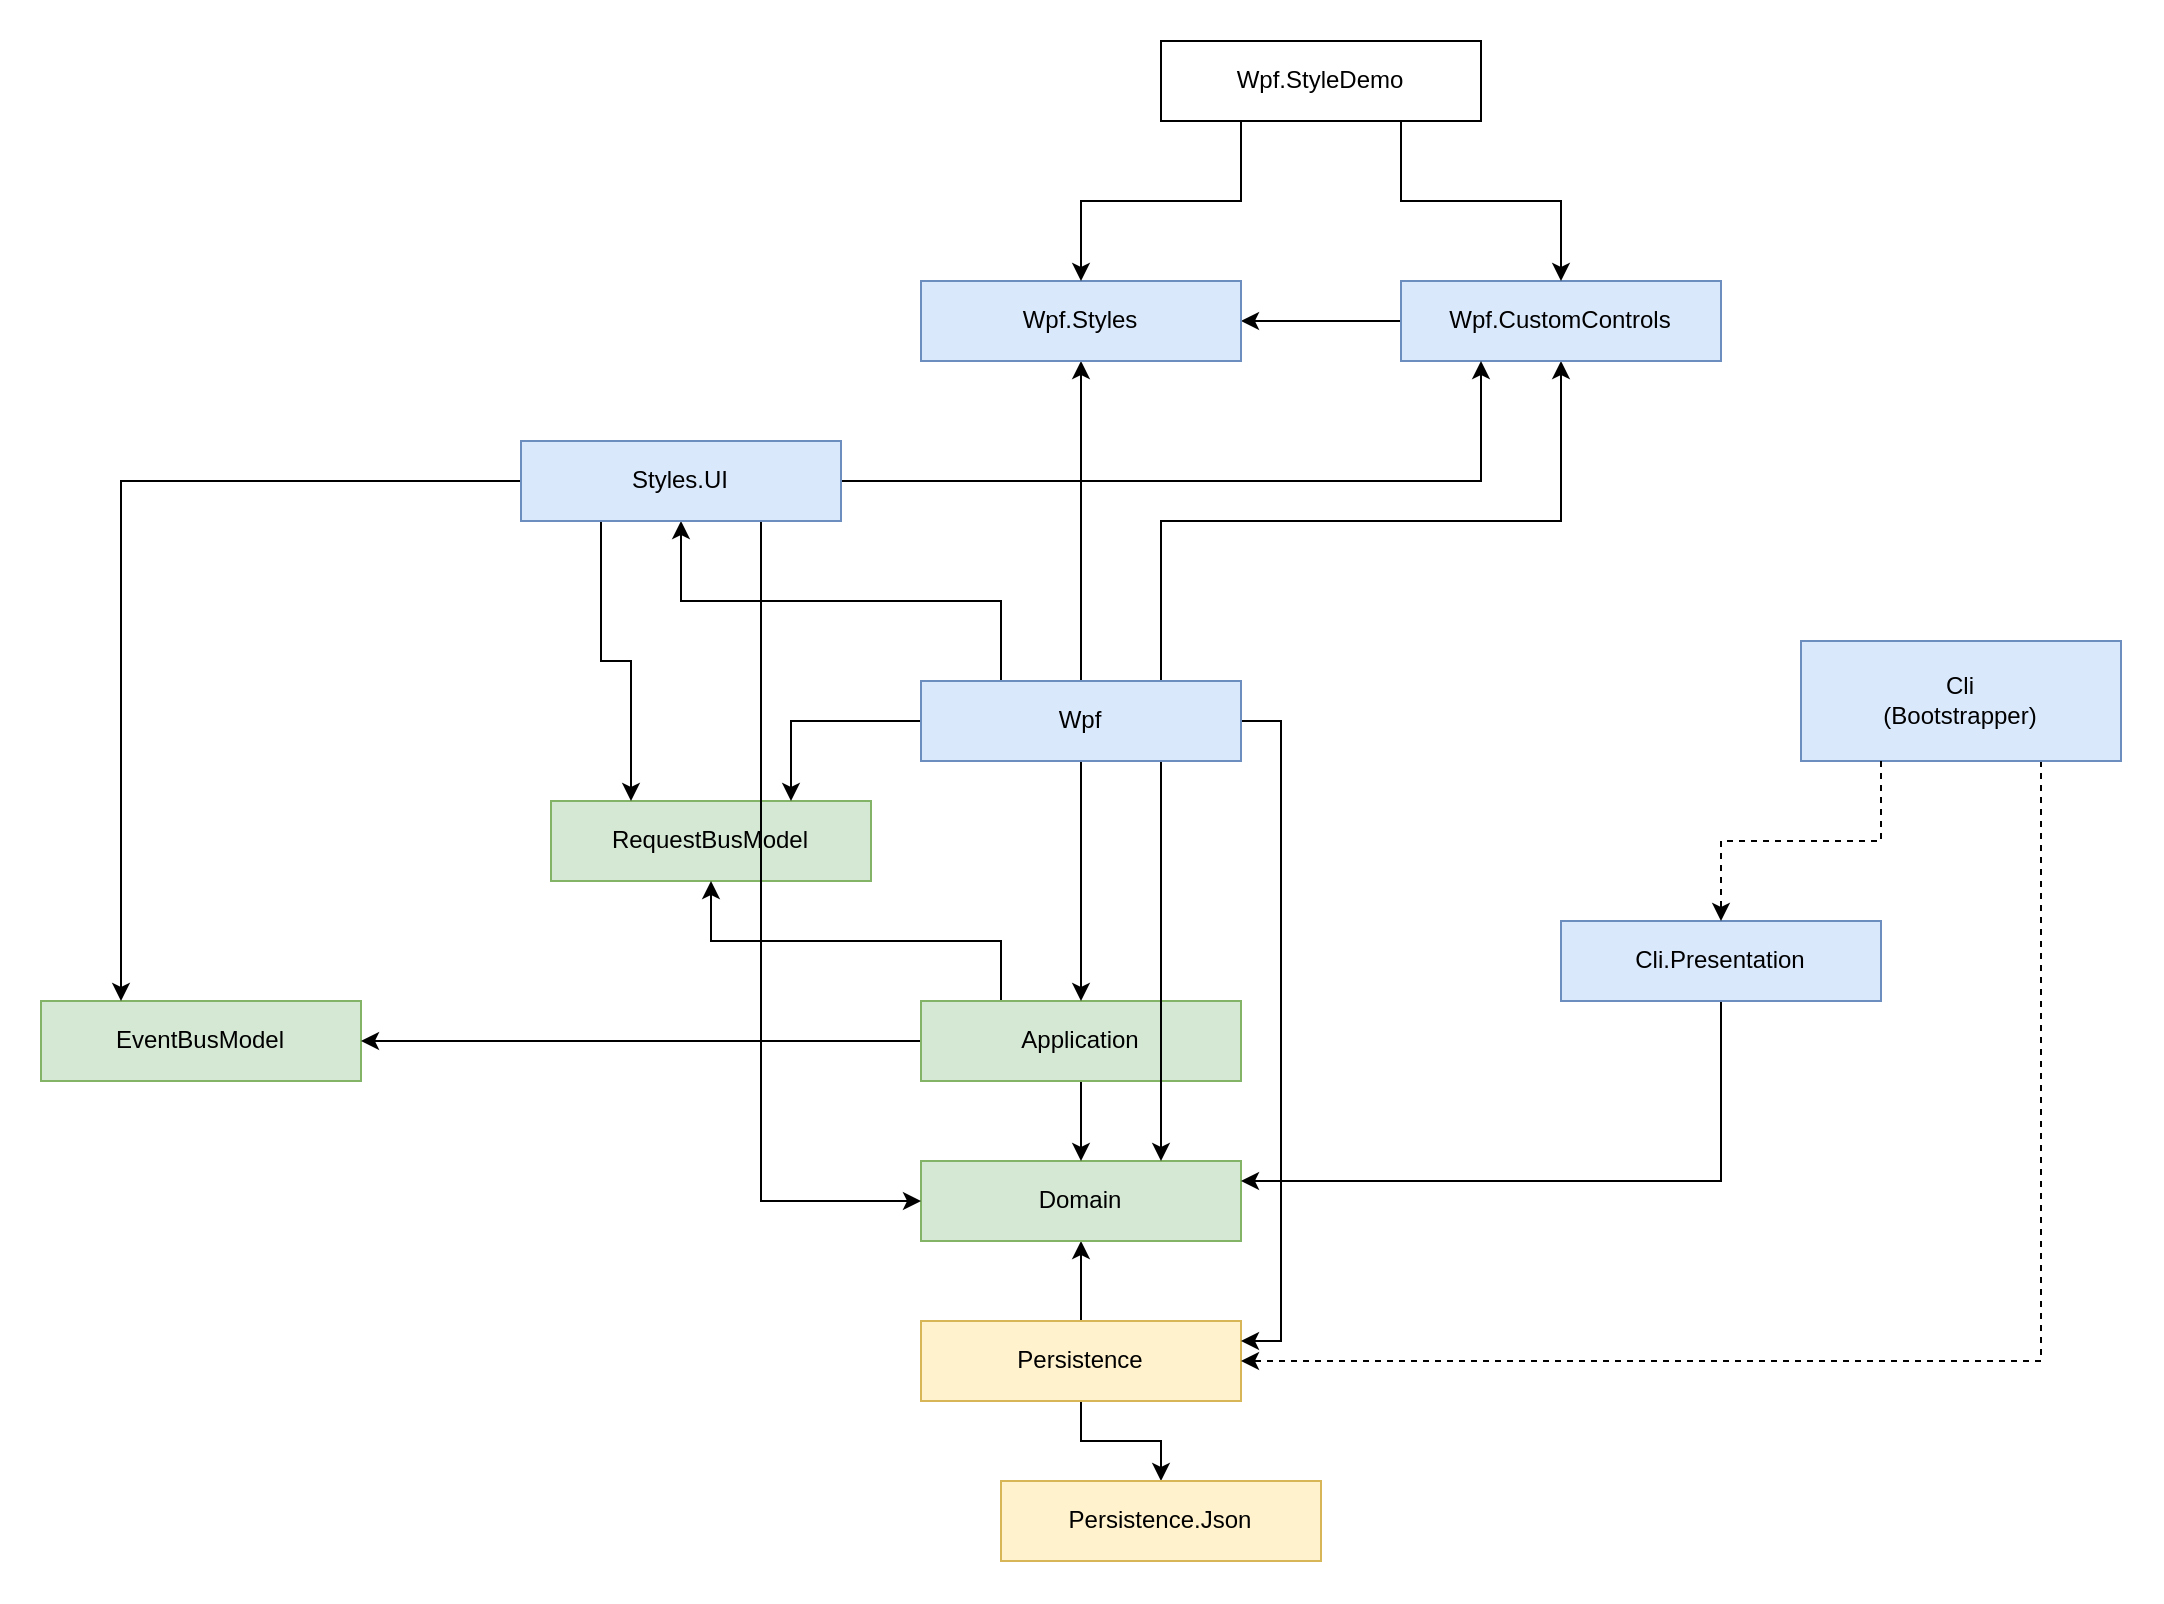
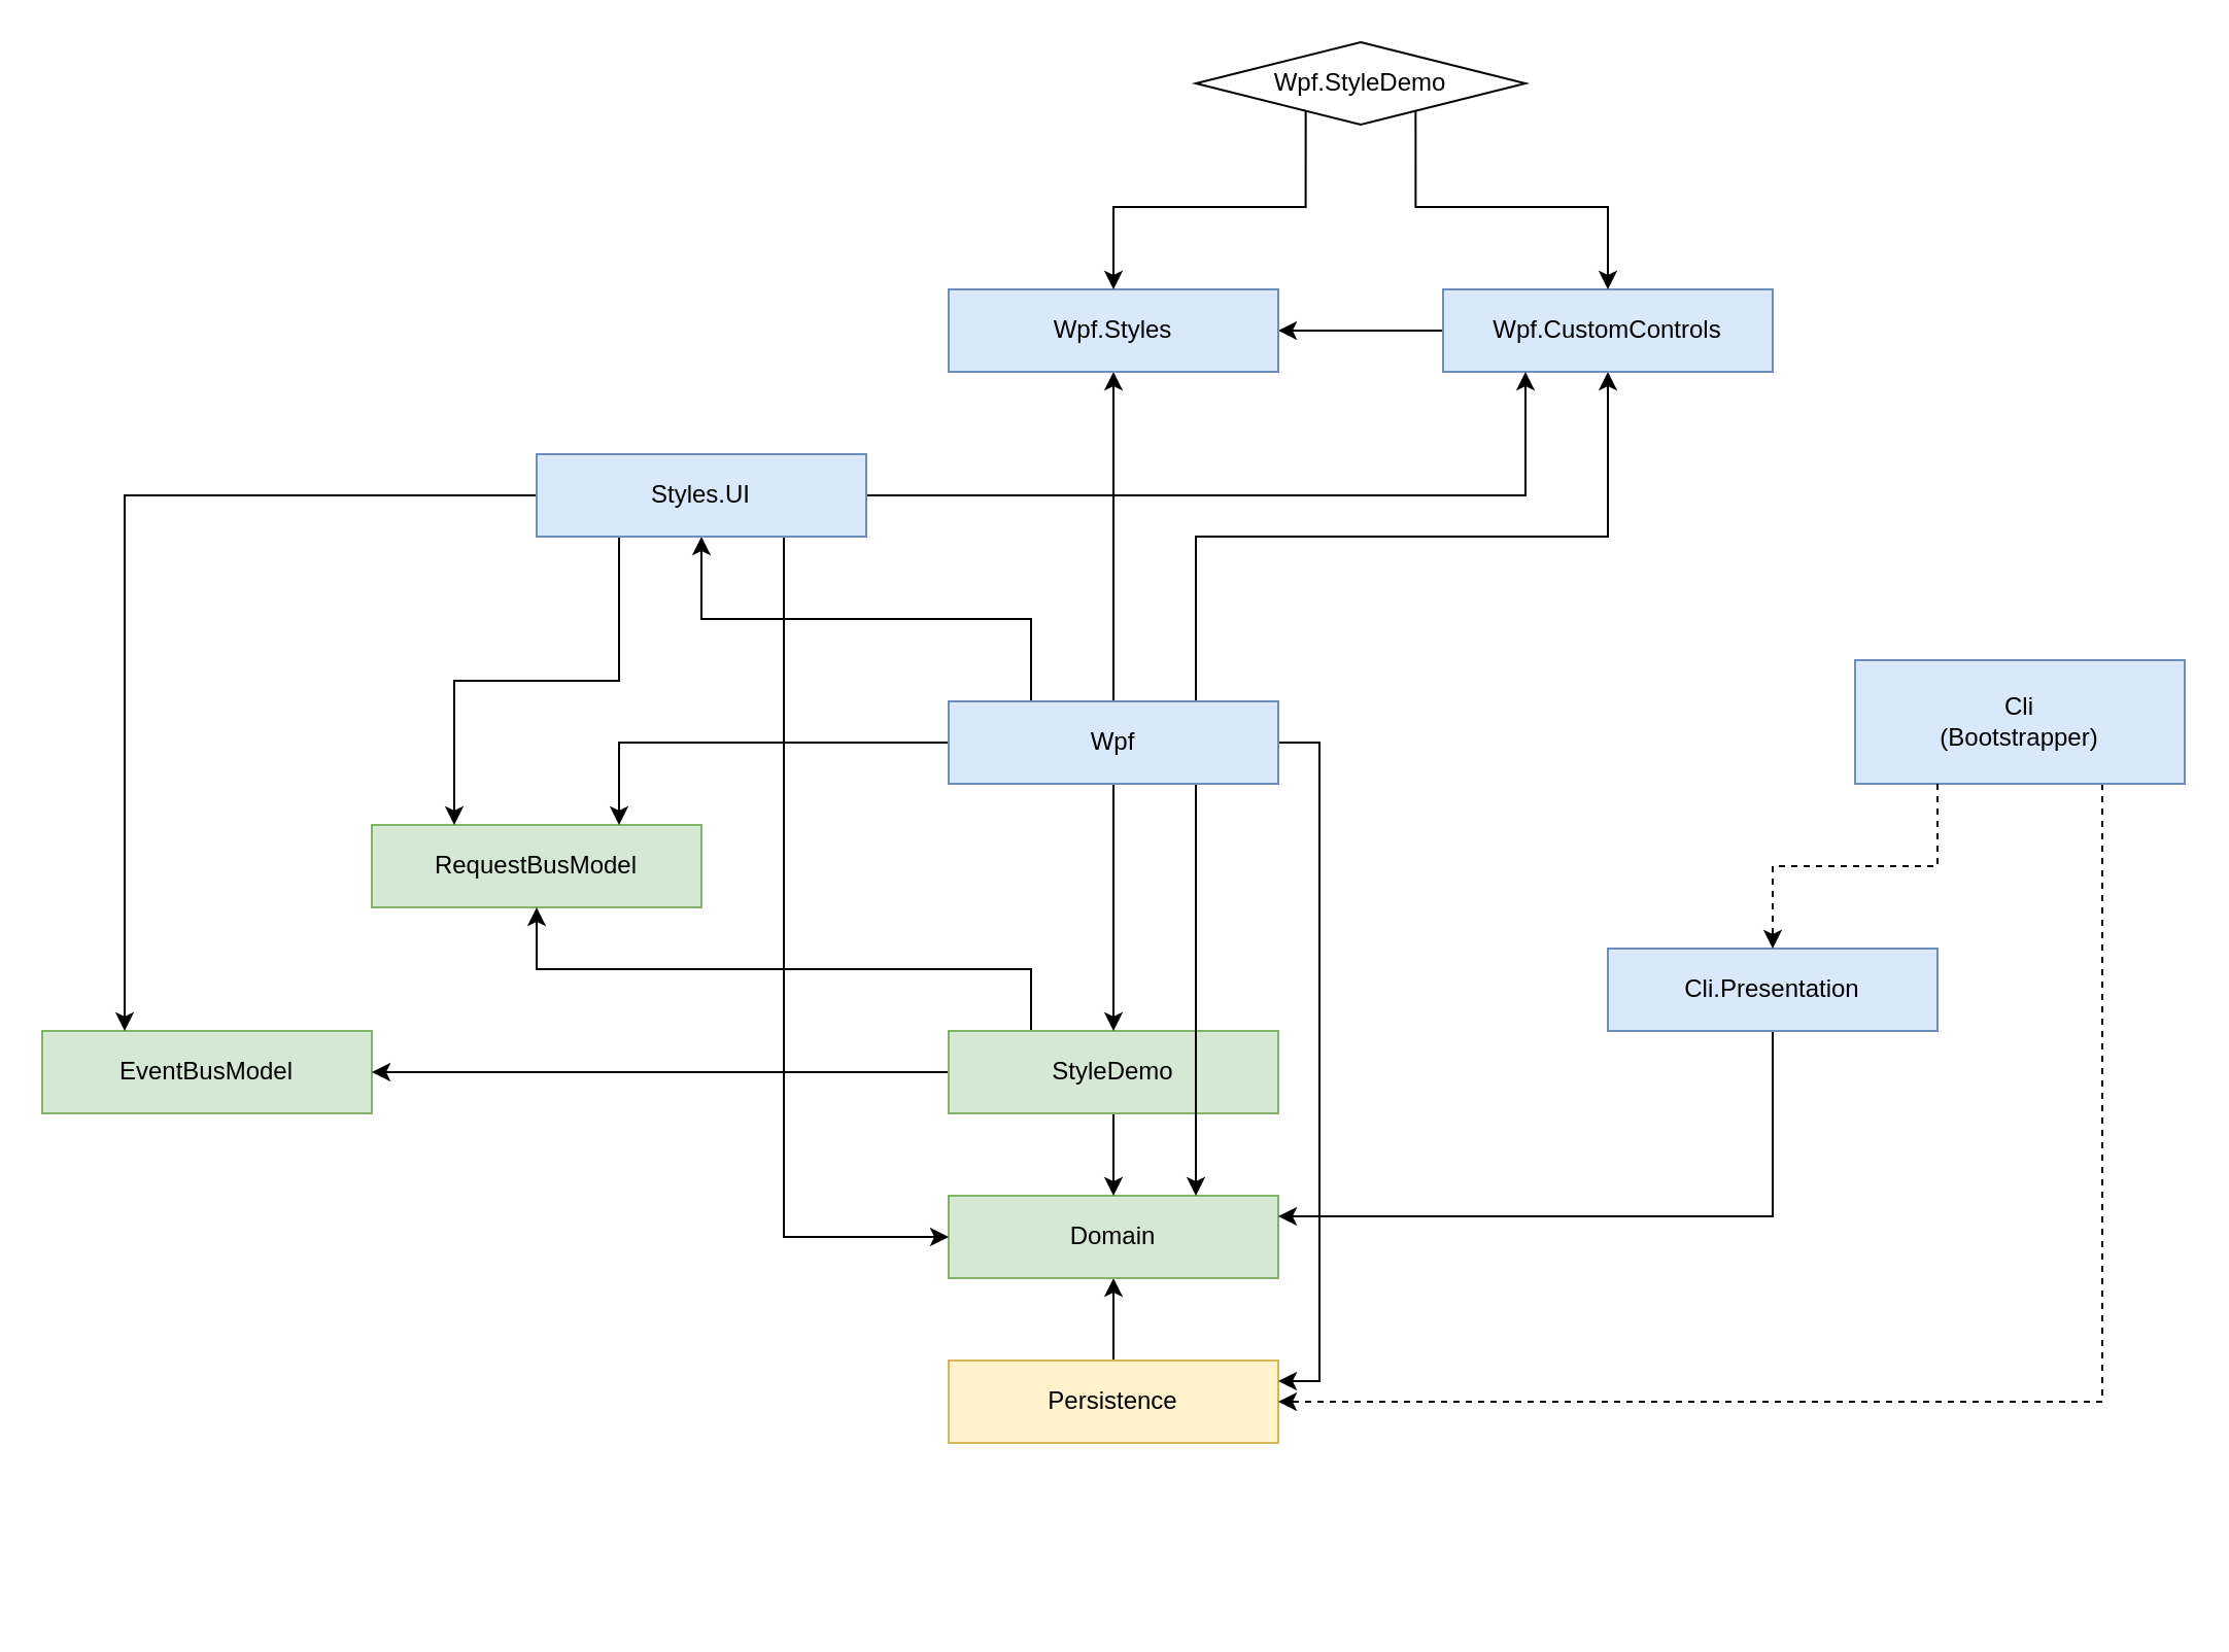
  <mxCell id="0" />
  <mxCell id="1" parent="0" />
- <mxCell id="2" style="edgeStyle=orthogonalEdgeStyle;rounded=0;orthogonalLoop=1;jettySize=auto;html=1;entryX=0.5;entryY=0;entryDx=0;entryDy=0;exitX=0.5;exitY=1;exitDx=0;exitDy=0;" edge="1" parent="1" source="4" target="5"><mxGeometry relative="1" as="geometry" /></mxCell>
  <mxCell id="3" style="edgeStyle=orthogonalEdgeStyle;rounded=0;orthogonalLoop=1;jettySize=auto;html=1;exitX=0.5;exitY=0;exitDx=0;exitDy=0;entryX=0.5;entryY=1;entryDx=0;entryDy=0;" edge="1" parent="1" source="4" target="6"><mxGeometry relative="1" as="geometry" /></mxCell>
  <mxCell id="4" value="Persistence" style="rounded=0;whiteSpace=wrap;html=1;fillColor=#fff2cc;strokeColor=#d6b656;" vertex="1" parent="1"><mxGeometry x="460" y="660" width="160" height="40" as="geometry" /></mxCell>
- <mxCell id="5" value="Persistence.Json" style="rounded=0;whiteSpace=wrap;html=1;fillColor=#fff2cc;strokeColor=#d6b656;" vertex="1" parent="1"><mxGeometry x="500" y="740" width="160" height="40" as="geometry" /></mxCell>
  <mxCell id="6" value="Domain" style="rounded=0;whiteSpace=wrap;html=1;fillColor=#d5e8d4;strokeColor=#82b366;" vertex="1" parent="1"><mxGeometry x="460" y="580" width="160" height="40" as="geometry" /></mxCell>
  <mxCell id="7" value="EventBusModel" style="rounded=0;whiteSpace=wrap;html=1;fillColor=#d5e8d4;strokeColor=#82b366;" vertex="1" parent="1"><mxGeometry x="20" y="500" width="160" height="40" as="geometry" /></mxCell>
- <mxCell id="8" value="RequestBusModel" style="rounded=0;whiteSpace=wrap;html=1;fillColor=#d5e8d4;strokeColor=#82b366;" vertex="1" parent="1"><mxGeometry x="275" y="400" width="160" height="40" as="geometry" /></mxCell>
+ <mxCell id="8" value="RequestBusModel" style="rounded=0;whiteSpace=wrap;html=1;fillColor=#d5e8d4;strokeColor=#82b366;" vertex="1" parent="1"><mxGeometry x="180" y="400" width="160" height="40" as="geometry" /></mxCell>
  <mxCell id="9" style="edgeStyle=orthogonalEdgeStyle;rounded=0;orthogonalLoop=1;jettySize=auto;html=1;exitX=0.5;exitY=1;exitDx=0;exitDy=0;entryX=0.5;entryY=0;entryDx=0;entryDy=0;" edge="1" parent="1" source="12" target="6"><mxGeometry relative="1" as="geometry" /></mxCell>
  <mxCell id="10" style="edgeStyle=orthogonalEdgeStyle;rounded=0;orthogonalLoop=1;jettySize=auto;html=1;exitX=0.25;exitY=0;exitDx=0;exitDy=0;entryX=0.5;entryY=1;entryDx=0;entryDy=0;" edge="1" parent="1" source="12" target="8"><mxGeometry relative="1" as="geometry" /></mxCell>
  <mxCell id="11" style="edgeStyle=orthogonalEdgeStyle;rounded=0;orthogonalLoop=1;jettySize=auto;html=1;exitX=0;exitY=0.5;exitDx=0;exitDy=0;entryX=1;entryY=0.5;entryDx=0;entryDy=0;" edge="1" parent="1" source="12" target="7"><mxGeometry relative="1" as="geometry" /></mxCell>
- <mxCell id="12" value="Application" style="rounded=0;whiteSpace=wrap;html=1;fillColor=#d5e8d4;strokeColor=#82b366;" vertex="1" parent="1"><mxGeometry x="460" y="500" width="160" height="40" as="geometry" /></mxCell>
+ <mxCell id="12" value="StyleDemo" style="rounded=0;whiteSpace=wrap;html=1;fillColor=#d5e8d4;strokeColor=#82b366;" vertex="1" parent="1"><mxGeometry x="460" y="500" width="160" height="40" as="geometry" /></mxCell>
  <mxCell id="13" style="edgeStyle=orthogonalEdgeStyle;rounded=0;orthogonalLoop=1;jettySize=auto;html=1;exitX=0.75;exitY=1;exitDx=0;exitDy=0;entryX=1;entryY=0.5;entryDx=0;entryDy=0;dashed=1;" edge="1" parent="1" source="14" target="4"><mxGeometry relative="1" as="geometry" /></mxCell>
  <mxCell id="14" value="Cli&lt;br&gt;(Bootstrapper)" style="rounded=0;whiteSpace=wrap;html=1;fillColor=#dae8fc;strokeColor=#6c8ebf;" vertex="1" parent="1"><mxGeometry x="900" y="320" width="160" height="60" as="geometry" /></mxCell>
  <mxCell id="15" style="edgeStyle=orthogonalEdgeStyle;rounded=0;orthogonalLoop=1;jettySize=auto;html=1;exitX=0.5;exitY=1;exitDx=0;exitDy=0;entryX=0.5;entryY=0;entryDx=0;entryDy=0;" edge="1" parent="1" source="22" target="12"><mxGeometry relative="1" as="geometry" /></mxCell>
  <mxCell id="16" style="edgeStyle=orthogonalEdgeStyle;rounded=0;orthogonalLoop=1;jettySize=auto;html=1;exitX=0.75;exitY=1;exitDx=0;exitDy=0;entryX=0.75;entryY=0;entryDx=0;entryDy=0;" edge="1" parent="1" source="22" target="6"><mxGeometry relative="1" as="geometry" /></mxCell>
  <mxCell id="17" style="edgeStyle=orthogonalEdgeStyle;rounded=0;orthogonalLoop=1;jettySize=auto;html=1;exitX=1;exitY=0.5;exitDx=0;exitDy=0;entryX=1;entryY=0.25;entryDx=0;entryDy=0;" edge="1" parent="1" source="22" target="4"><mxGeometry relative="1" as="geometry" /></mxCell>
  <mxCell id="18" style="edgeStyle=orthogonalEdgeStyle;rounded=0;orthogonalLoop=1;jettySize=auto;html=1;exitX=0;exitY=0.5;exitDx=0;exitDy=0;entryX=0.75;entryY=0;entryDx=0;entryDy=0;" edge="1" parent="1" source="22" target="8"><mxGeometry relative="1" as="geometry" /></mxCell>
  <mxCell id="19" style="edgeStyle=orthogonalEdgeStyle;rounded=0;orthogonalLoop=1;jettySize=auto;html=1;exitX=0.75;exitY=0;exitDx=0;exitDy=0;entryX=0.5;entryY=1;entryDx=0;entryDy=0;" edge="1" parent="1" source="22" target="24"><mxGeometry relative="1" as="geometry" /></mxCell>
  <mxCell id="20" style="edgeStyle=orthogonalEdgeStyle;rounded=0;orthogonalLoop=1;jettySize=auto;html=1;exitX=0.5;exitY=0;exitDx=0;exitDy=0;entryX=0.5;entryY=1;entryDx=0;entryDy=0;" edge="1" parent="1" source="22" target="25"><mxGeometry relative="1" as="geometry" /></mxCell>
  <mxCell id="21" style="edgeStyle=orthogonalEdgeStyle;rounded=0;orthogonalLoop=1;jettySize=auto;html=1;exitX=0.25;exitY=0;exitDx=0;exitDy=0;entryX=0.5;entryY=1;entryDx=0;entryDy=0;" edge="1" parent="1" source="22" target="30"><mxGeometry relative="1" as="geometry" /></mxCell>
  <mxCell id="22" value="Wpf" style="rounded=0;whiteSpace=wrap;html=1;fillColor=#dae8fc;strokeColor=#6c8ebf;" vertex="1" parent="1"><mxGeometry x="460" y="340" width="160" height="40" as="geometry" /></mxCell>
  <mxCell id="23" style="edgeStyle=orthogonalEdgeStyle;rounded=0;orthogonalLoop=1;jettySize=auto;html=1;exitX=0;exitY=0.5;exitDx=0;exitDy=0;entryX=1;entryY=0.5;entryDx=0;entryDy=0;" edge="1" parent="1" source="24" target="25"><mxGeometry relative="1" as="geometry" /></mxCell>
  <mxCell id="24" value="Wpf.CustomControls" style="rounded=0;whiteSpace=wrap;html=1;fillColor=#dae8fc;strokeColor=#6c8ebf;" vertex="1" parent="1"><mxGeometry x="700" y="140" width="160" height="40" as="geometry" /></mxCell>
  <mxCell id="25" value="Wpf.Styles" style="rounded=0;whiteSpace=wrap;html=1;fillColor=#dae8fc;strokeColor=#6c8ebf;" vertex="1" parent="1"><mxGeometry x="460" y="140" width="160" height="40" as="geometry" /></mxCell>
  <mxCell id="26" style="edgeStyle=orthogonalEdgeStyle;rounded=0;orthogonalLoop=1;jettySize=auto;html=1;exitX=0;exitY=0.5;exitDx=0;exitDy=0;entryX=0.25;entryY=0;entryDx=0;entryDy=0;" edge="1" parent="1" source="30" target="7"><mxGeometry relative="1" as="geometry" /></mxCell>
  <mxCell id="27" style="edgeStyle=orthogonalEdgeStyle;rounded=0;orthogonalLoop=1;jettySize=auto;html=1;exitX=0.25;exitY=1;exitDx=0;exitDy=0;entryX=0.25;entryY=0;entryDx=0;entryDy=0;" edge="1" parent="1" source="30" target="8"><mxGeometry relative="1" as="geometry" /></mxCell>
  <mxCell id="28" style="edgeStyle=orthogonalEdgeStyle;rounded=0;orthogonalLoop=1;jettySize=auto;html=1;exitX=0.75;exitY=1;exitDx=0;exitDy=0;entryX=0;entryY=0.5;entryDx=0;entryDy=0;" edge="1" parent="1" source="30" target="6"><mxGeometry relative="1" as="geometry" /></mxCell>
  <mxCell id="29" style="edgeStyle=orthogonalEdgeStyle;rounded=0;orthogonalLoop=1;jettySize=auto;html=1;exitX=1;exitY=0.5;exitDx=0;exitDy=0;entryX=0.25;entryY=1;entryDx=0;entryDy=0;" edge="1" parent="1" source="30" target="24"><mxGeometry relative="1" as="geometry" /></mxCell>
  <mxCell id="30" value="Styles.UI" style="rounded=0;whiteSpace=wrap;html=1;fillColor=#dae8fc;strokeColor=#6c8ebf;" vertex="1" parent="1"><mxGeometry x="260" y="220" width="160" height="40" as="geometry" /></mxCell>
  <mxCell id="31" style="edgeStyle=orthogonalEdgeStyle;rounded=0;orthogonalLoop=1;jettySize=auto;html=1;exitX=0.75;exitY=1;exitDx=0;exitDy=0;" edge="1" parent="1" source="33" target="24"><mxGeometry relative="1" as="geometry" /></mxCell>
  <mxCell id="32" style="edgeStyle=orthogonalEdgeStyle;rounded=0;orthogonalLoop=1;jettySize=auto;html=1;exitX=0.25;exitY=1;exitDx=0;exitDy=0;entryX=0.5;entryY=0;entryDx=0;entryDy=0;" edge="1" parent="1" source="33" target="25"><mxGeometry relative="1" as="geometry" /></mxCell>
- <mxCell id="33" value="Wpf.StyleDemo" style="rounded=0;whiteSpace=wrap;html=1;" vertex="1" parent="1"><mxGeometry x="580" y="20" width="160" height="40" as="geometry" /></mxCell>
+ <mxCell id="33" value="Wpf.StyleDemo" style="rhombus;whiteSpace=wrap;html=1;" vertex="1" parent="1"><mxGeometry x="580" y="20" width="160" height="40" as="geometry" /></mxCell>
  <mxCell id="34" style="edgeStyle=orthogonalEdgeStyle;rounded=0;orthogonalLoop=1;jettySize=auto;html=1;exitX=0.5;exitY=1;exitDx=0;exitDy=0;entryX=1;entryY=0.25;entryDx=0;entryDy=0;" edge="1" parent="1" source="35" target="6"><mxGeometry relative="1" as="geometry"><mxPoint x="830" y="440" as="targetPoint" /></mxGeometry></mxCell>
  <mxCell id="35" value="Cli.Presentation" style="rounded=0;whiteSpace=wrap;html=1;fillColor=#dae8fc;strokeColor=#6c8ebf;" vertex="1" parent="1"><mxGeometry x="780" y="460" width="160" height="40" as="geometry" /></mxCell>
  <mxCell id="36" style="edgeStyle=orthogonalEdgeStyle;rounded=0;orthogonalLoop=1;jettySize=auto;html=1;exitX=0.25;exitY=1;exitDx=0;exitDy=0;entryX=0.5;entryY=0;entryDx=0;entryDy=0;dashed=1;" edge="1" parent="1" source="14" target="35"><mxGeometry relative="1" as="geometry"><mxPoint x="1030" y="390" as="sourcePoint" /><mxPoint x="630" y="610" as="targetPoint" /></mxGeometry></mxCell>
